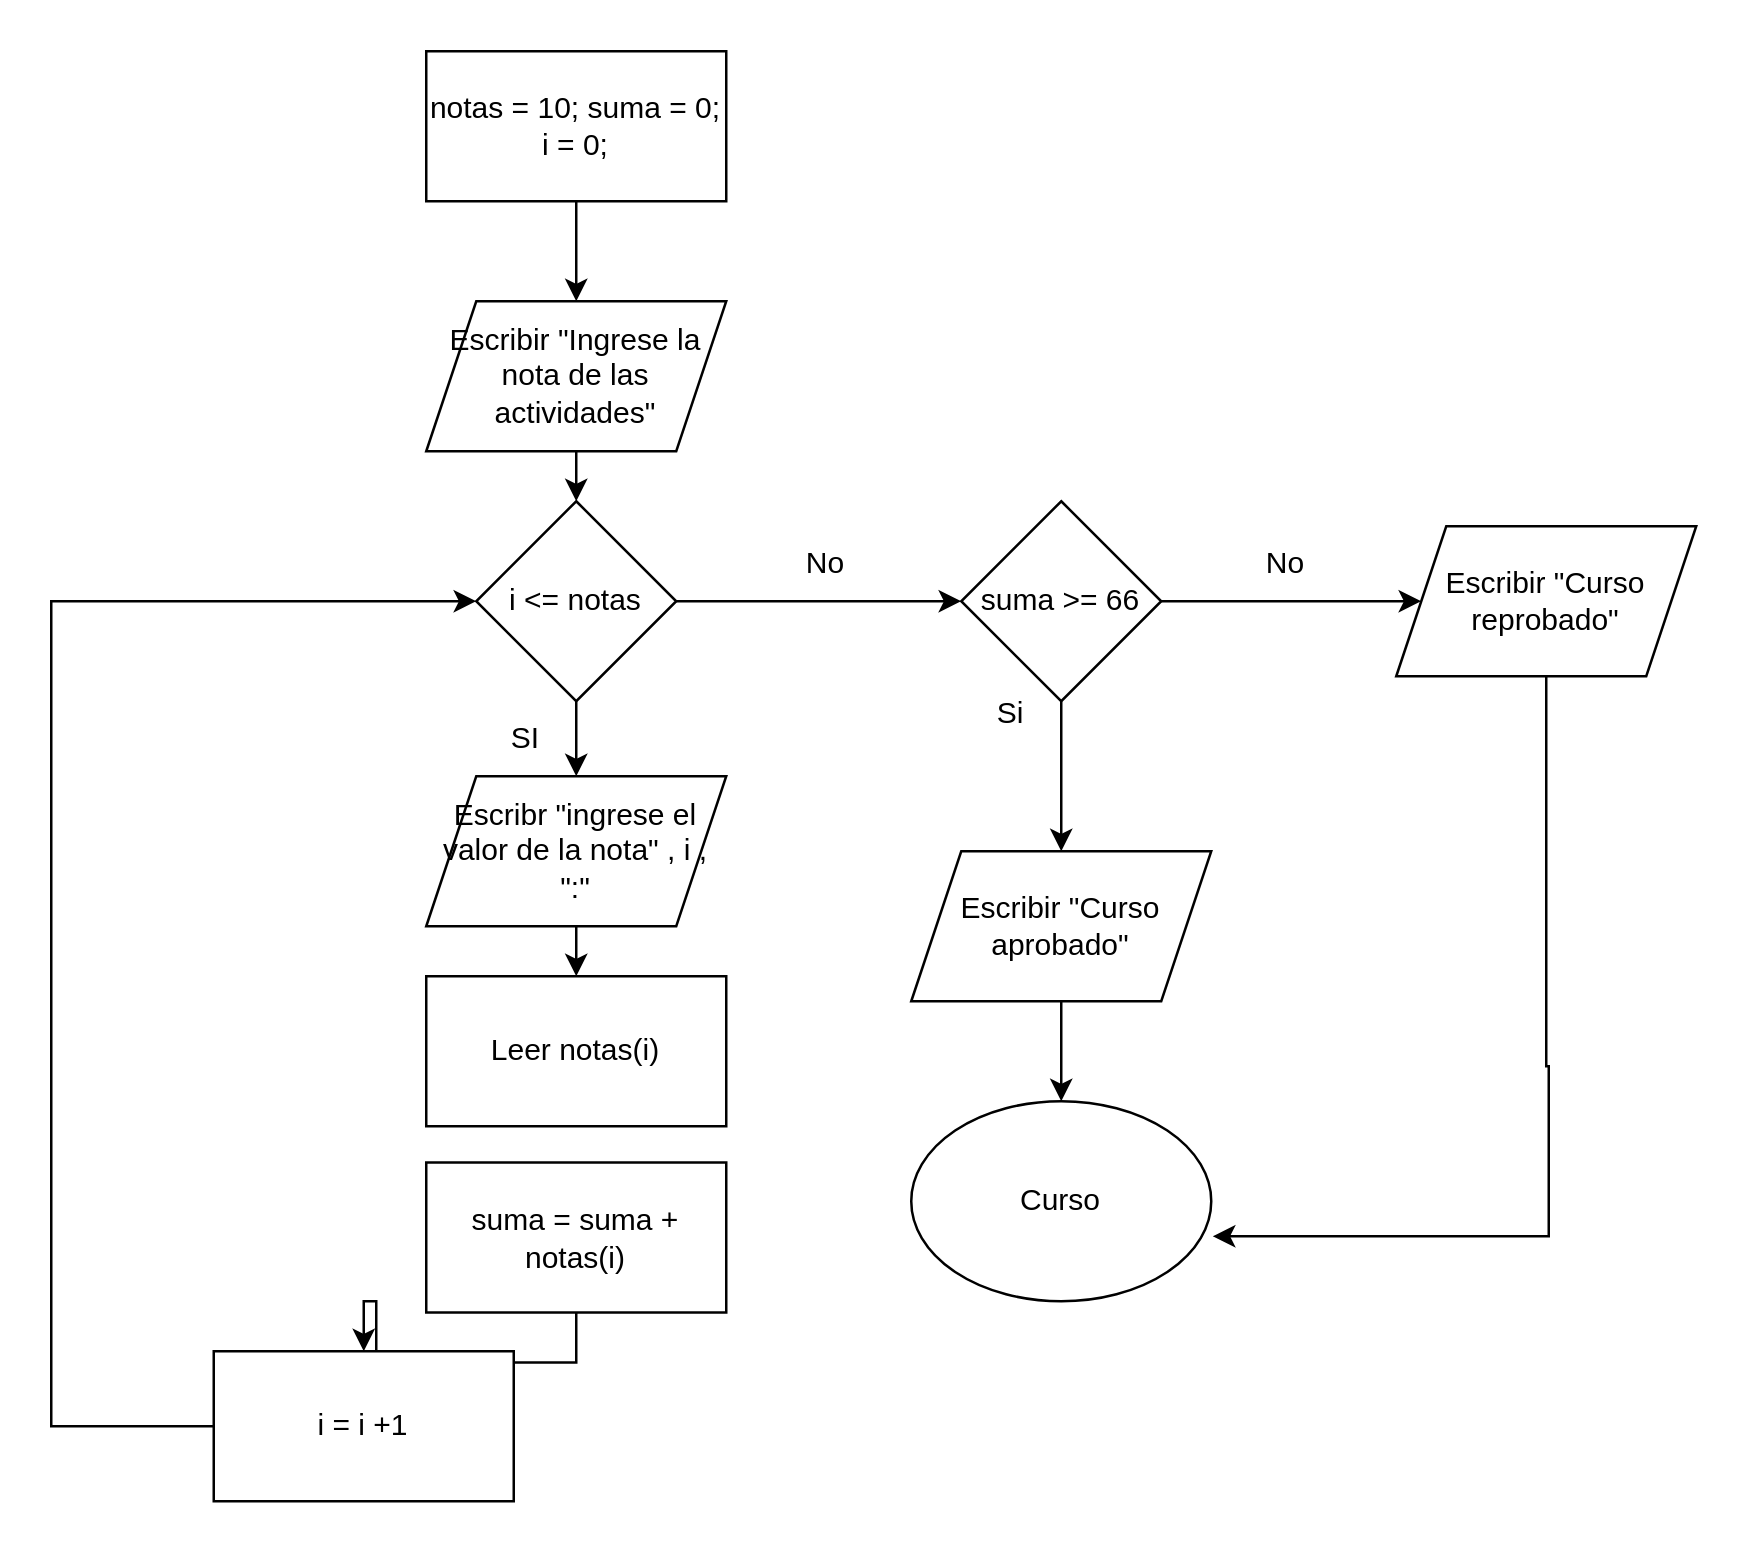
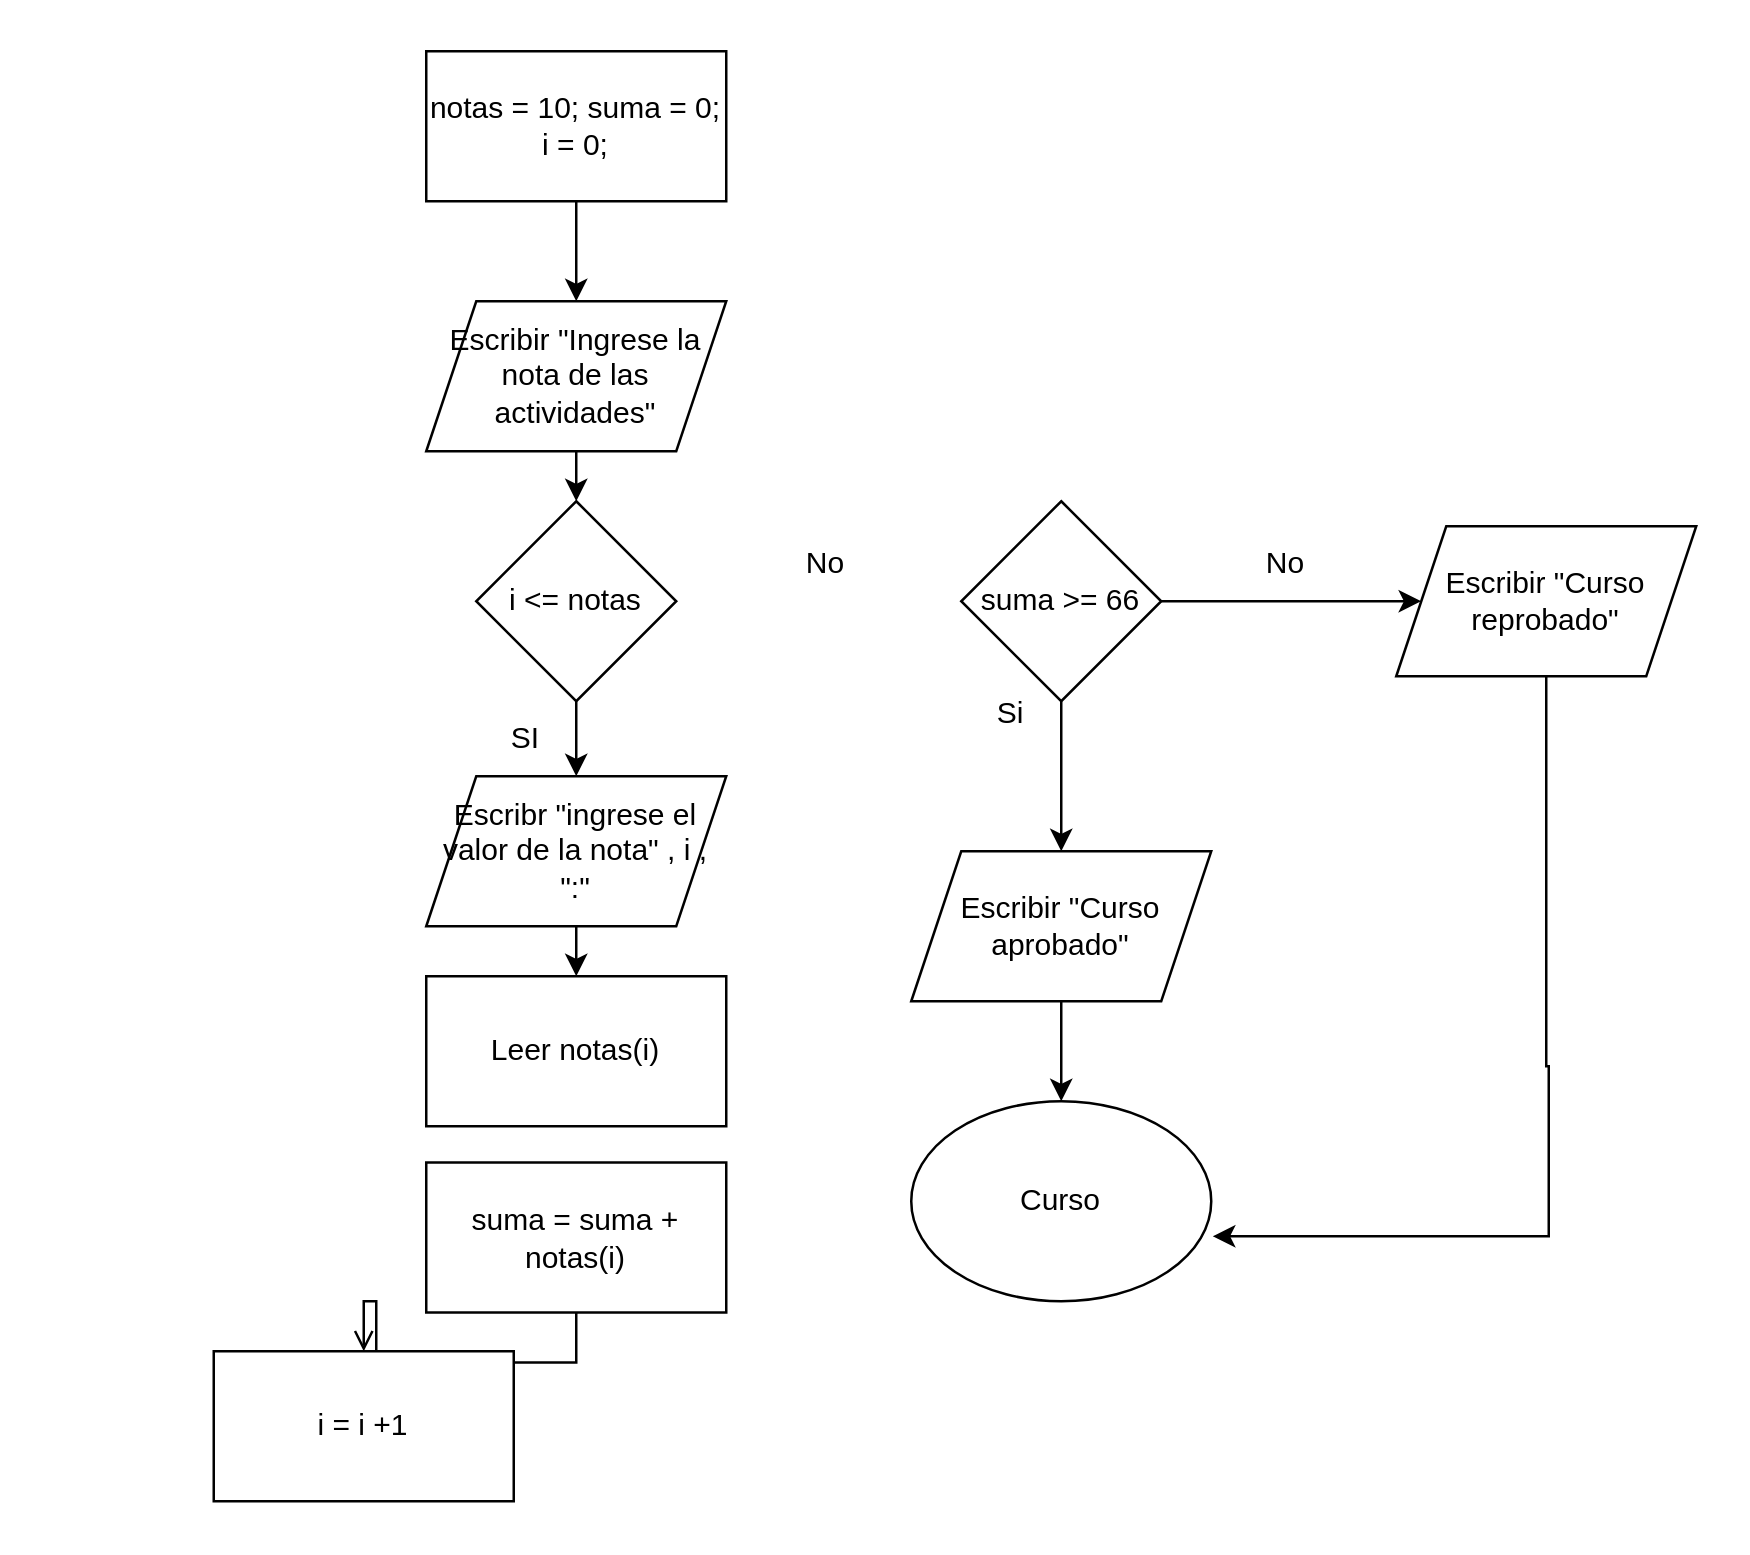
  <mxCell id="0" />
  <mxCell id="1" parent="0" />
  <mxCell id="2" style="edgeStyle=orthogonalEdgeStyle;rounded=0;orthogonalLoop=1;jettySize=auto;html=1;exitX=0.5;exitY=1;exitDx=0;exitDy=0;entryX=0.5;entryY=0;entryDx=0;entryDy=0;" edge="1" parent="1" source="3" target="8"><mxGeometry relative="1" as="geometry" /></mxCell>
  <mxCell id="3" value="Escribir &quot;Ingrese la nota de las actividades&quot;" style="shape=parallelogram;perimeter=parallelogramPerimeter;whiteSpace=wrap;html=1;fixedSize=1;" vertex="1" parent="1"><mxGeometry x="170" y="120" width="120" height="60" as="geometry" /></mxCell>
  <mxCell id="4" value="" style="edgeStyle=orthogonalEdgeStyle;rounded=0;orthogonalLoop=1;jettySize=auto;html=1;" edge="1" parent="1" source="5" target="3"><mxGeometry relative="1" as="geometry" /></mxCell>
  <mxCell id="5" value="notas = 10; suma = 0; i = 0;" style="rounded=0;whiteSpace=wrap;html=1;" vertex="1" parent="1"><mxGeometry x="170" y="20" width="120" height="60" as="geometry" /></mxCell>
  <mxCell id="6" style="edgeStyle=orthogonalEdgeStyle;rounded=0;orthogonalLoop=1;jettySize=auto;html=1;exitX=0.5;exitY=1;exitDx=0;exitDy=0;" edge="1" parent="1" source="8" target="21"><mxGeometry relative="1" as="geometry" /></mxCell>
- <mxCell id="7" value="" style="edgeStyle=orthogonalEdgeStyle;rounded=0;orthogonalLoop=1;jettySize=auto;html=1;entryX=0;entryY=0.5;entryDx=0;entryDy=0;" edge="1" parent="1" source="8" target="14"><mxGeometry relative="1" as="geometry" /></mxCell>
  <mxCell id="8" value="i &amp;lt;= notas" style="rhombus;whiteSpace=wrap;html=1;" vertex="1" parent="1"><mxGeometry x="190" y="200" width="80" height="80" as="geometry" /></mxCell>
  <mxCell id="9" value="Leer notas(i)" style="rounded=0;whiteSpace=wrap;html=1;" vertex="1" parent="1"><mxGeometry x="170" y="390" width="120" height="60" as="geometry" /></mxCell>
- <mxCell id="10" style="edgeStyle=orthogonalEdgeStyle;rounded=0;orthogonalLoop=1;jettySize=auto;html=1;exitX=0.5;exitY=1;exitDx=0;exitDy=0;entryX=0.5;entryY=0;entryDx=0;entryDy=0;" edge="1" parent="1" source="11" target="27"><mxGeometry relative="1" as="geometry" /></mxCell>
+ <mxCell id="10" style="edgeStyle=orthogonalEdgeStyle;rounded=0;orthogonalLoop=1;jettySize=auto;html=1;exitX=0.5;exitY=1;exitDx=0;exitDy=0;entryX=0.5;entryY=0;entryDx=0;entryDy=0;endArrow=open;" edge="1" parent="1" source="11" target="27"><mxGeometry relative="1" as="geometry" /></mxCell>
  <mxCell id="11" value="suma = suma + notas(i)" style="rounded=0;whiteSpace=wrap;html=1;" vertex="1" parent="1"><mxGeometry x="170" y="464.5" width="120" height="60" as="geometry" /></mxCell>
  <mxCell id="12" style="edgeStyle=orthogonalEdgeStyle;rounded=0;orthogonalLoop=1;jettySize=auto;html=1;exitX=0.5;exitY=1;exitDx=0;exitDy=0;" edge="1" parent="1" source="14" target="16"><mxGeometry relative="1" as="geometry" /></mxCell>
  <mxCell id="13" style="edgeStyle=orthogonalEdgeStyle;rounded=0;orthogonalLoop=1;jettySize=auto;html=1;exitX=1;exitY=0.5;exitDx=0;exitDy=0;entryX=0;entryY=0.5;entryDx=0;entryDy=0;" edge="1" parent="1" source="14" target="18"><mxGeometry relative="1" as="geometry" /></mxCell>
  <mxCell id="14" value="suma &amp;gt;= 66" style="rhombus;whiteSpace=wrap;html=1;" vertex="1" parent="1"><mxGeometry x="384" y="200" width="80" height="80" as="geometry" /></mxCell>
  <mxCell id="15" value="" style="edgeStyle=orthogonalEdgeStyle;rounded=0;orthogonalLoop=1;jettySize=auto;html=1;" edge="1" parent="1" source="16" target="19"><mxGeometry relative="1" as="geometry" /></mxCell>
  <mxCell id="16" value="Escribir &quot;Curso aprobado&quot;" style="shape=parallelogram;perimeter=parallelogramPerimeter;whiteSpace=wrap;html=1;fixedSize=1;" vertex="1" parent="1"><mxGeometry x="364" y="340" width="120" height="60" as="geometry" /></mxCell>
  <mxCell id="17" style="edgeStyle=orthogonalEdgeStyle;rounded=0;orthogonalLoop=1;jettySize=auto;html=1;entryX=1.005;entryY=0.675;entryDx=0;entryDy=0;entryPerimeter=0;" edge="1" parent="1" source="18" target="19"><mxGeometry relative="1" as="geometry"><mxPoint x="618" y="572.667" as="targetPoint" /><Array as="points"><mxPoint x="618" y="426" /><mxPoint x="619" y="494" /></Array></mxGeometry></mxCell>
  <mxCell id="18" value="Escribir &quot;Curso reprobado&quot;" style="shape=parallelogram;perimeter=parallelogramPerimeter;whiteSpace=wrap;html=1;fixedSize=1;" vertex="1" parent="1"><mxGeometry x="558" y="210" width="120" height="60" as="geometry" /></mxCell>
  <mxCell id="19" value="Curso" style="ellipse;whiteSpace=wrap;html=1;" vertex="1" parent="1"><mxGeometry x="364" y="440" width="120" height="80" as="geometry" /></mxCell>
  <mxCell id="20" style="edgeStyle=orthogonalEdgeStyle;rounded=0;orthogonalLoop=1;jettySize=auto;html=1;exitX=0.5;exitY=1;exitDx=0;exitDy=0;entryX=0.5;entryY=0;entryDx=0;entryDy=0;" edge="1" parent="1" source="21" target="9"><mxGeometry relative="1" as="geometry" /></mxCell>
  <mxCell id="21" value="Escribr &quot;ingrese el valor de la nota&quot; , i , &quot;:&quot;" style="shape=parallelogram;perimeter=parallelogramPerimeter;whiteSpace=wrap;html=1;fixedSize=1;" vertex="1" parent="1"><mxGeometry x="170" y="310" width="120" height="60" as="geometry" /></mxCell>
  <mxCell id="22" value="No" style="text;html=1;align=center;verticalAlign=middle;whiteSpace=wrap;rounded=0;" vertex="1" parent="1"><mxGeometry x="484" y="210" width="60" height="30" as="geometry" /></mxCell>
  <mxCell id="23" value="No" style="text;html=1;align=center;verticalAlign=middle;whiteSpace=wrap;rounded=0;" vertex="1" parent="1"><mxGeometry x="300" y="210" width="60" height="30" as="geometry" /></mxCell>
  <mxCell id="24" value="SI" style="text;html=1;align=center;verticalAlign=middle;whiteSpace=wrap;rounded=0;" vertex="1" parent="1"><mxGeometry x="180" y="280" width="60" height="30" as="geometry" /></mxCell>
  <mxCell id="25" value="Si" style="text;html=1;align=center;verticalAlign=middle;whiteSpace=wrap;rounded=0;" vertex="1" parent="1"><mxGeometry x="374" y="270" width="60" height="30" as="geometry" /></mxCell>
- <mxCell id="26" style="edgeStyle=orthogonalEdgeStyle;rounded=0;orthogonalLoop=1;jettySize=auto;html=1;entryX=0;entryY=0.5;entryDx=0;entryDy=0;" edge="1" parent="1" source="27" target="8"><mxGeometry relative="1" as="geometry"><mxPoint x="50" y="200" as="targetPoint" /><Array as="points"><mxPoint x="20" y="570" /><mxPoint x="20" y="240" /></Array></mxGeometry></mxCell>
  <mxCell id="27" value="i = i +1" style="rounded=0;whiteSpace=wrap;html=1;" vertex="1" parent="1"><mxGeometry x="85" y="540" width="120" height="60" as="geometry" /></mxCell>
